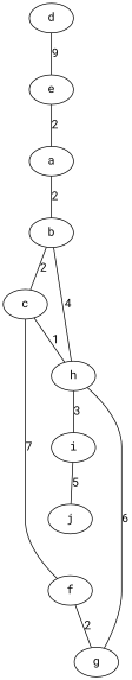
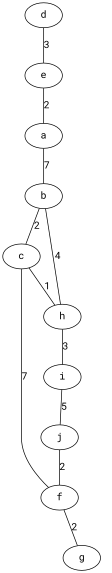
  graph {
    fontname="Roboto Mono"
    node [fontname="Roboto Mono"]
    edge [fontname="Roboto Mono"]
    a
    b
    c
    h
    f
    i
    d
    e
    g
    j
-   a -- b [label=2]
+   a -- b [label=7]
    b -- c [label=2]
    b -- h [label=4]
    c -- h [label=1]
    c -- f [label=7]
    h -- i [label=3]
    f -- g [label=2]
    i -- j [label=5]
-   d -- e [label=9]
+   d -- e [label=3]
    e -- a [label=2]
-   g -- h [label=6]
+   j -- f [label=2]
  }
